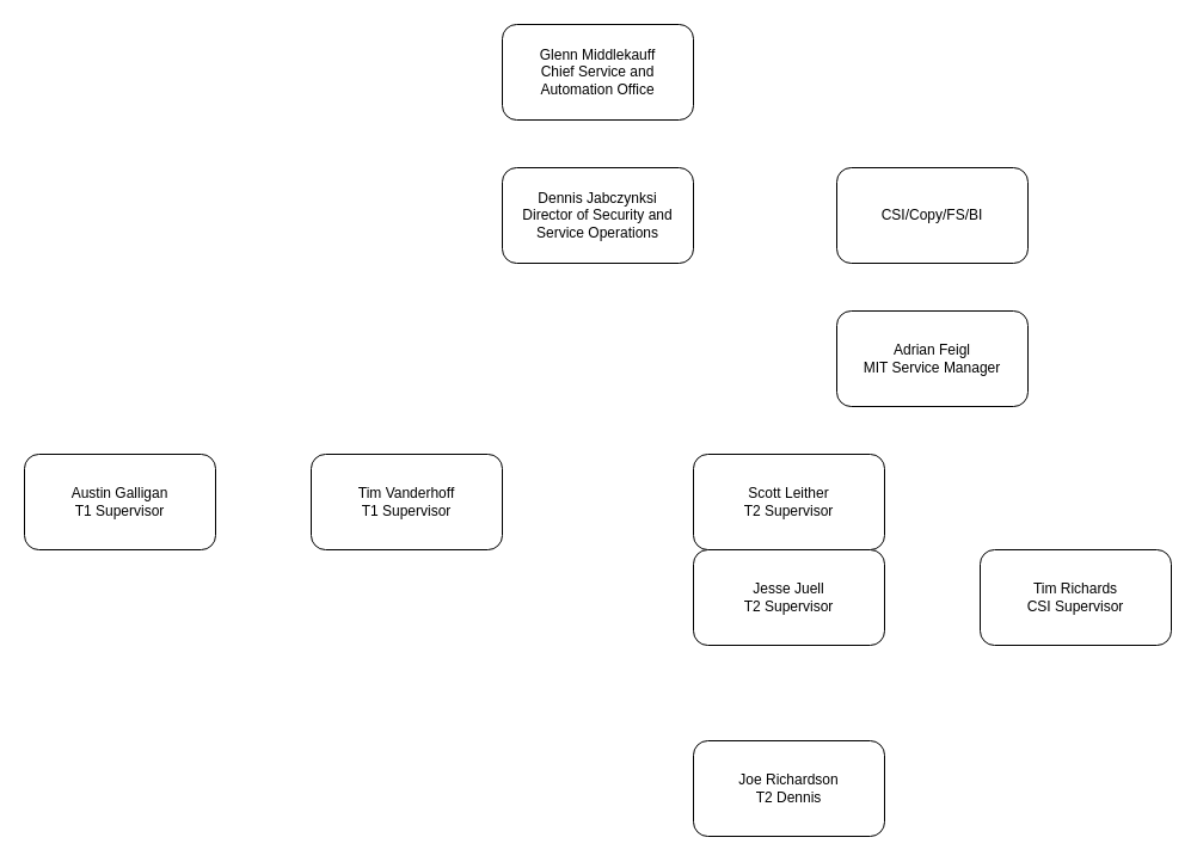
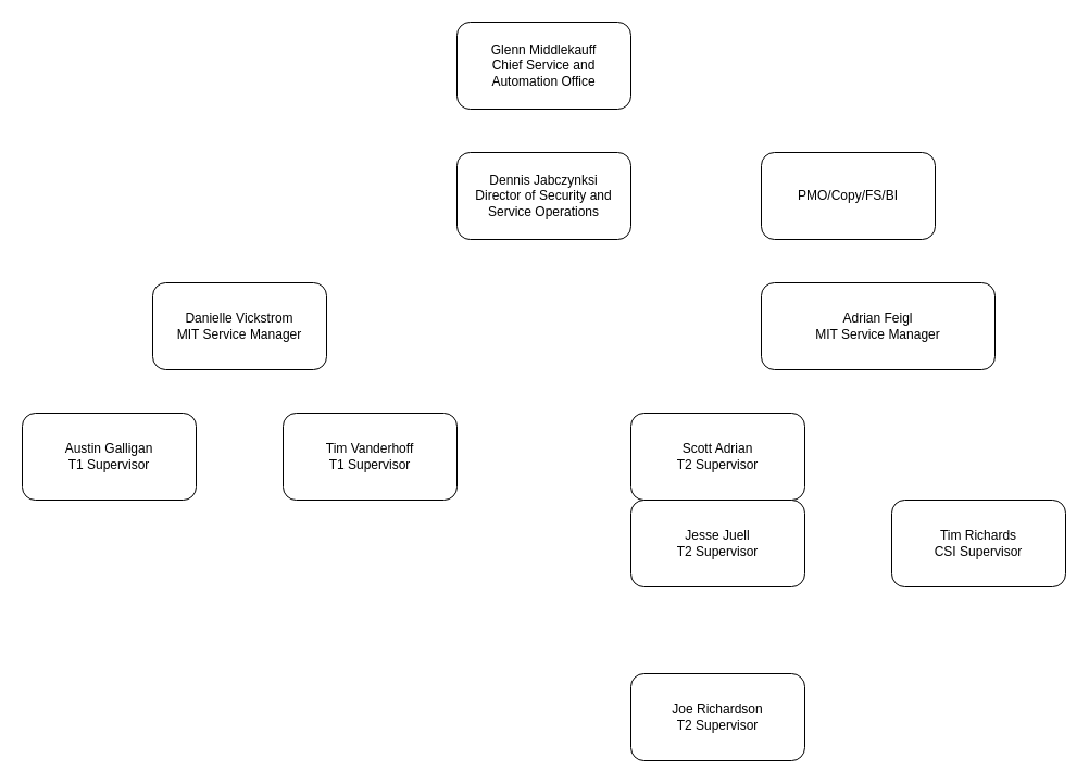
  <mxCell id="0" />
  <mxCell id="1" parent="0" />
  <mxCell id="2" value="Glenn Middlekauff&lt;br&gt;Chief Service and Automation Office" style="rounded=1;whiteSpace=wrap;html=1;" vertex="1" parent="1"><mxGeometry x="420" y="20" width="160" height="80" as="geometry" /></mxCell>
  <mxCell id="3" value="Dennis Jabczynksi&lt;br&gt;Director of Security and Service Operations" style="rounded=1;whiteSpace=wrap;html=1;" vertex="1" parent="1"><mxGeometry x="420" y="140" width="160" height="80" as="geometry" /></mxCell>
- <mxCell id="5" value="Adrian Feigl&lt;br&gt;MIT Service Manager" style="rounded=1;whiteSpace=wrap;html=1;" vertex="1" parent="1"><mxGeometry x="700" y="260" width="160" height="80" as="geometry" /></mxCell>
+ <mxCell id="4" value="Danielle Vickstrom&lt;br&gt;MIT Service Manager" style="rounded=1;whiteSpace=wrap;html=1;" vertex="1" parent="1"><mxGeometry x="140" y="260" width="160" height="80" as="geometry" /></mxCell>
+ <mxCell id="5" value="Adrian Feigl&lt;br&gt;MIT Service Manager" style="rounded=1;whiteSpace=wrap;html=1;" vertex="1" parent="1"><mxGeometry x="700" y="260" width="215" height="80" as="geometry" /></mxCell>
  <mxCell id="6" value="Austin Galligan&lt;br&gt;T1 Supervisor&lt;br&gt;" style="rounded=1;whiteSpace=wrap;html=1;" vertex="1" parent="1"><mxGeometry x="20" y="380" width="160" height="80" as="geometry" /></mxCell>
  <mxCell id="7" value="Tim Vanderhoff&lt;br&gt;T1 Supervisor" style="rounded=1;whiteSpace=wrap;html=1;" vertex="1" parent="1"><mxGeometry x="260" y="380" width="160" height="80" as="geometry" /></mxCell>
- <mxCell id="8" value="Scott Leither&lt;br&gt;T2 Supervisor" style="rounded=1;whiteSpace=wrap;html=1;" vertex="1" parent="1"><mxGeometry x="580" y="380" width="160" height="80" as="geometry" /></mxCell>
- <mxCell id="9" value="CSI/Copy/FS/BI" style="rounded=1;whiteSpace=wrap;html=1;" vertex="1" parent="1"><mxGeometry x="700" y="140" width="160" height="80" as="geometry" /></mxCell>
+ <mxCell id="8" value="Scott Adrian&lt;br&gt;T2 Supervisor" style="rounded=1;whiteSpace=wrap;html=1;" vertex="1" parent="1"><mxGeometry x="580" y="380" width="160" height="80" as="geometry" /></mxCell>
+ <mxCell id="9" value="PMO/Copy/FS/BI" style="rounded=1;whiteSpace=wrap;html=1;" vertex="1" parent="1"><mxGeometry x="700" y="140" width="160" height="80" as="geometry" /></mxCell>
  <mxCell id="10" value="Jesse Juell&lt;br&gt;T2 Supervisor" style="rounded=1;whiteSpace=wrap;html=1;" vertex="1" parent="1"><mxGeometry x="580" y="460" width="160" height="80" as="geometry" /></mxCell>
- <mxCell id="11" value="Joe Richardson&lt;br&gt;T2 Dennis" style="rounded=1;whiteSpace=wrap;html=1;" vertex="1" parent="1"><mxGeometry x="580" y="620" width="160" height="80" as="geometry" /></mxCell>
+ <mxCell id="11" value="Joe Richardson&lt;br&gt;T2 Supervisor" style="rounded=1;whiteSpace=wrap;html=1;" vertex="1" parent="1"><mxGeometry x="580" y="620" width="160" height="80" as="geometry" /></mxCell>
  <mxCell id="12" value="Tim Richards&lt;br&gt;CSI Supervisor" style="rounded=1;whiteSpace=wrap;html=1;" vertex="1" parent="1"><mxGeometry x="820" y="460" width="160" height="80" as="geometry" /></mxCell>
